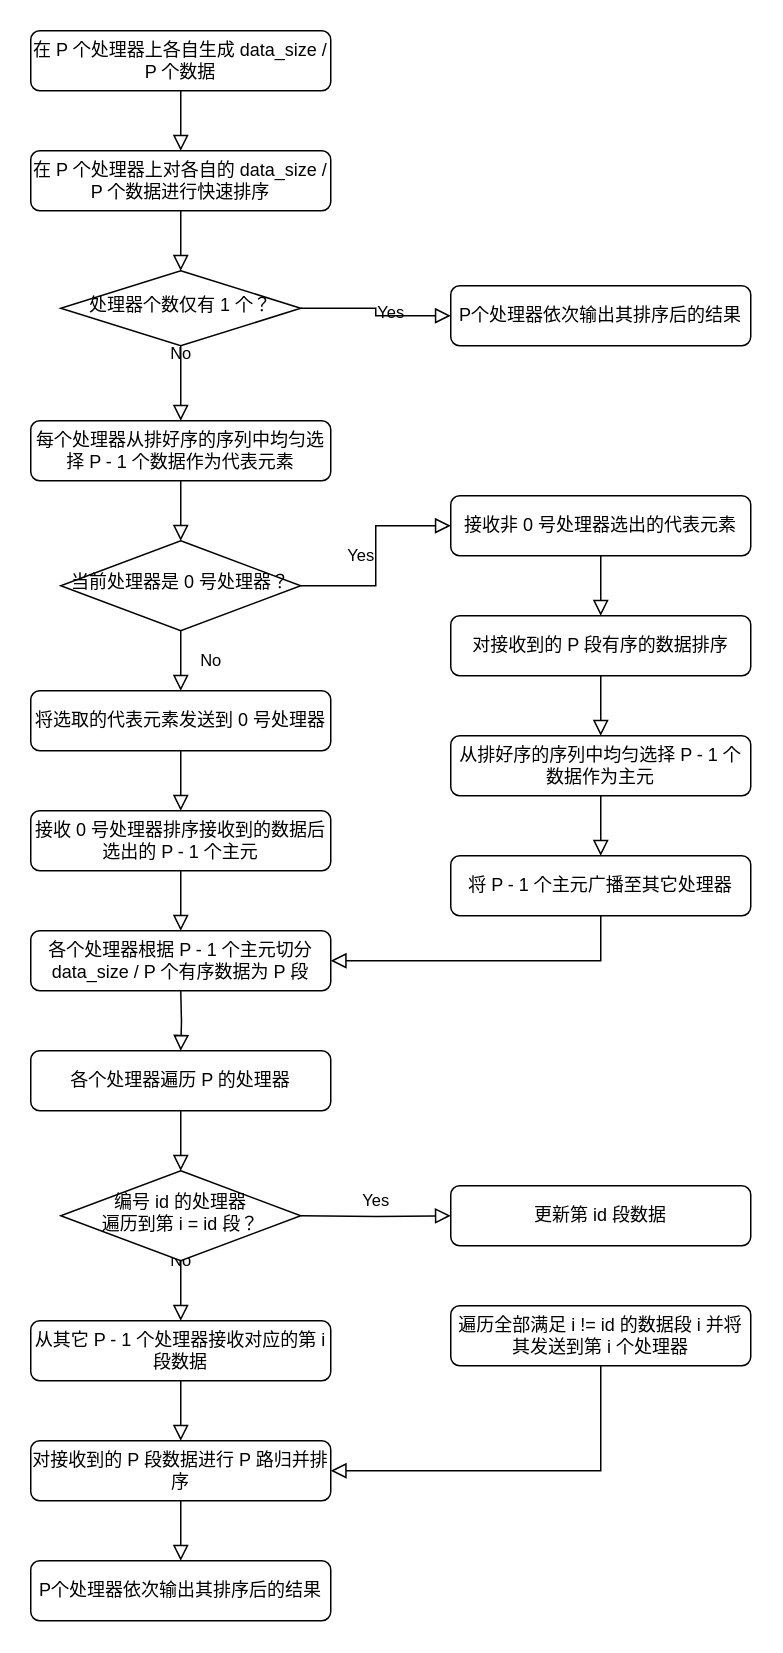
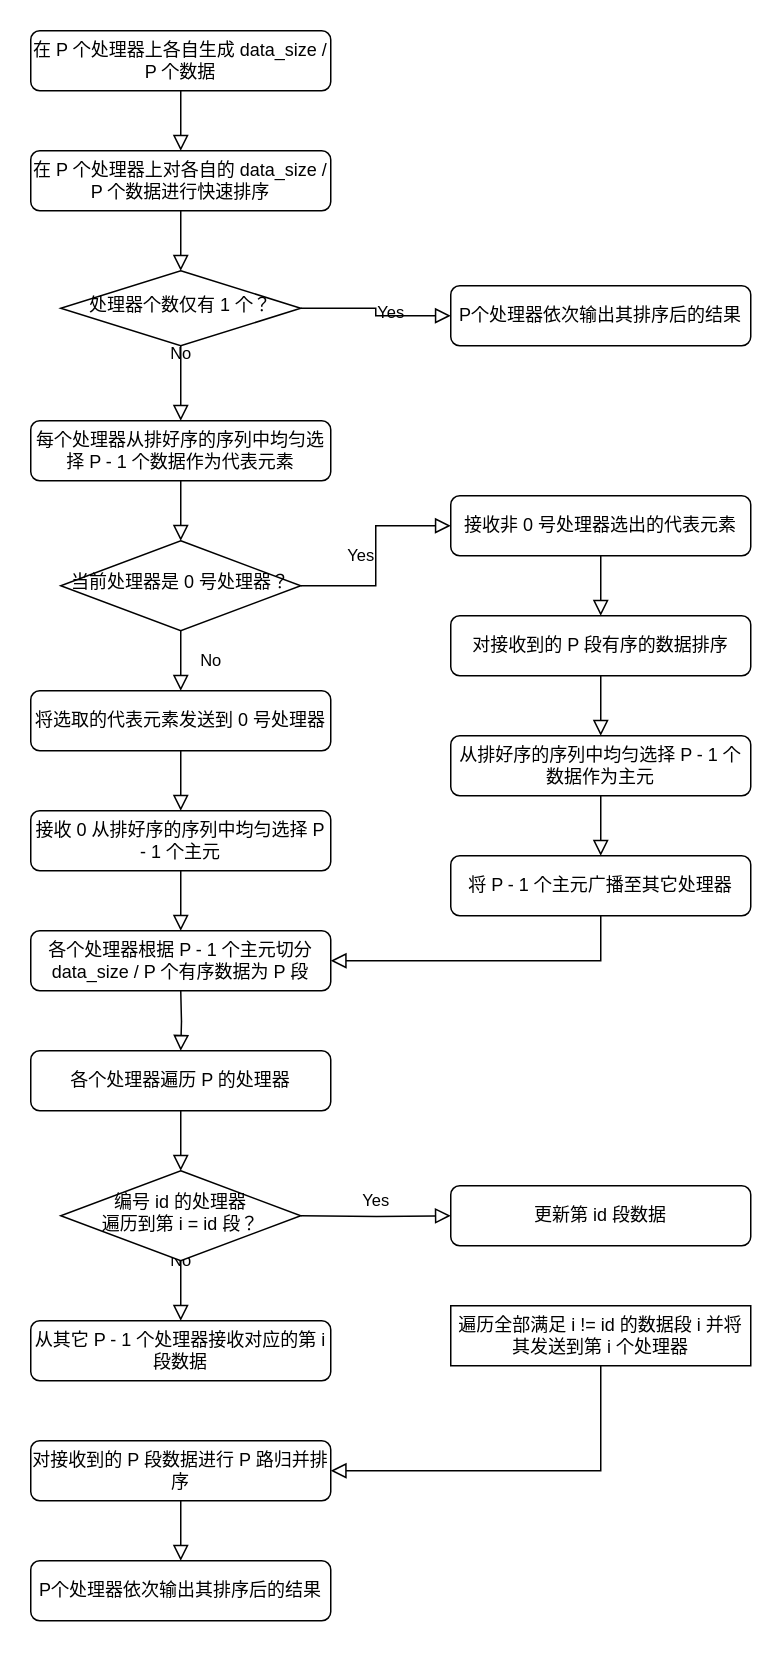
  <mxCell id="0" />
  <mxCell id="1" parent="0" />
  <mxCell id="2" value="" style="rounded=0;html=1;jettySize=auto;orthogonalLoop=1;fontSize=11;endArrow=block;endFill=0;endSize=8;strokeWidth=1;shadow=0;labelBackgroundColor=none;edgeStyle=orthogonalEdgeStyle;" parent="1" source="3" target="6" edge="1"><mxGeometry relative="1" as="geometry" /></mxCell>
  <mxCell id="3" value="在 P 个处理器上对各自的 data_size / P 个数据进行快速排序" style="rounded=1;whiteSpace=wrap;html=1;fontSize=12;glass=0;strokeWidth=1;shadow=0;" parent="1" vertex="1"><mxGeometry x="20" y="100" width="200" height="40" as="geometry" /></mxCell>
  <mxCell id="4" value="No" style="rounded=0;html=1;jettySize=auto;orthogonalLoop=1;fontSize=11;endArrow=block;endFill=0;endSize=8;strokeWidth=1;shadow=0;labelBackgroundColor=none;edgeStyle=orthogonalEdgeStyle;" parent="1" source="6" edge="1"><mxGeometry y="20" relative="1" as="geometry"><mxPoint as="offset" /><mxPoint x="120" y="280" as="targetPoint" /></mxGeometry></mxCell>
  <mxCell id="5" value="Yes" style="edgeStyle=orthogonalEdgeStyle;rounded=0;html=1;jettySize=auto;orthogonalLoop=1;fontSize=11;endArrow=block;endFill=0;endSize=8;strokeWidth=1;shadow=0;labelBackgroundColor=none;" parent="1" source="6" target="7" edge="1"><mxGeometry y="10" relative="1" as="geometry"><mxPoint as="offset" /></mxGeometry></mxCell>
  <mxCell id="6" value="处理器个数仅有 1 个？" style="rhombus;whiteSpace=wrap;html=1;shadow=0;fontFamily=Helvetica;fontSize=12;align=center;strokeWidth=1;spacing=6;spacingTop=-4;" parent="1" vertex="1"><mxGeometry x="40" y="180" width="160" height="50" as="geometry" /></mxCell>
  <mxCell id="7" value="P个处理器依次输出其排序后的结果" style="rounded=1;whiteSpace=wrap;html=1;fontSize=12;glass=0;strokeWidth=1;shadow=0;" parent="1" vertex="1"><mxGeometry x="300" y="190" width="200" height="40" as="geometry" /></mxCell>
  <mxCell id="8" value="No" style="rounded=0;html=1;jettySize=auto;orthogonalLoop=1;fontSize=11;endArrow=block;endFill=0;endSize=8;strokeWidth=1;shadow=0;labelBackgroundColor=none;edgeStyle=orthogonalEdgeStyle;" parent="1" source="10" target="11" edge="1"><mxGeometry y="20" relative="1" as="geometry"><mxPoint as="offset" /></mxGeometry></mxCell>
  <mxCell id="9" value="Yes" style="edgeStyle=orthogonalEdgeStyle;rounded=0;html=1;jettySize=auto;orthogonalLoop=1;fontSize=11;endArrow=block;endFill=0;endSize=8;strokeWidth=1;shadow=0;labelBackgroundColor=none;entryX=0;entryY=0.5;entryDx=0;entryDy=0;" parent="1" source="10" target="12" edge="1"><mxGeometry y="10" relative="1" as="geometry"><mxPoint as="offset" /></mxGeometry></mxCell>
  <mxCell id="10" value="当前处理器是 0 号处理器？" style="rhombus;whiteSpace=wrap;html=1;shadow=0;fontFamily=Helvetica;fontSize=12;align=center;strokeWidth=1;spacing=6;spacingTop=-4;" parent="1" vertex="1"><mxGeometry x="40" y="360" width="160" height="60" as="geometry" /></mxCell>
  <mxCell id="11" value="将选取的代表元素发送到 0 号处理器" style="rounded=1;whiteSpace=wrap;html=1;fontSize=12;glass=0;strokeWidth=1;shadow=0;" parent="1" vertex="1"><mxGeometry x="20" y="460" width="200" height="40" as="geometry" /></mxCell>
  <mxCell id="12" value="接收非 0 号处理器选出的代表元素" style="rounded=1;whiteSpace=wrap;html=1;fontSize=12;glass=0;strokeWidth=1;shadow=0;" parent="1" vertex="1"><mxGeometry x="300" y="330" width="200" height="40" as="geometry" /></mxCell>
  <mxCell id="13" value="" style="rounded=0;html=1;jettySize=auto;orthogonalLoop=1;fontSize=11;endArrow=block;endFill=0;endSize=8;strokeWidth=1;shadow=0;labelBackgroundColor=none;edgeStyle=orthogonalEdgeStyle;" edge="1" parent="1" source="14"><mxGeometry relative="1" as="geometry"><mxPoint x="120" y="100" as="targetPoint" /></mxGeometry></mxCell>
  <mxCell id="14" value="在 P 个处理器上各自生成 data_size / P 个数据" style="rounded=1;whiteSpace=wrap;html=1;fontSize=12;glass=0;strokeWidth=1;shadow=0;" vertex="1" parent="1"><mxGeometry x="20" y="20" width="200" height="40" as="geometry" /></mxCell>
  <mxCell id="15" value="每个处理器从排好序的序列中均匀选择 P - 1 个数据作为代表元素" style="rounded=1;whiteSpace=wrap;html=1;fontSize=12;glass=0;strokeWidth=1;shadow=0;" vertex="1" parent="1"><mxGeometry x="20" y="280" width="200" height="40" as="geometry" /></mxCell>
- <mxCell id="16" value="接收 0 号处理器排序接收到的数据后选出的 P - 1 个主元" style="rounded=1;whiteSpace=wrap;html=1;fontSize=12;glass=0;strokeWidth=1;shadow=0;" vertex="1" parent="1"><mxGeometry x="20" y="540" width="200" height="40" as="geometry" /></mxCell>
+ <mxCell id="16" value="接收 0 从排好序的序列中均匀选择 P - 1 个主元" style="rounded=1;whiteSpace=wrap;html=1;fontSize=12;glass=0;strokeWidth=1;shadow=0;" vertex="1" parent="1"><mxGeometry x="20" y="540" width="200" height="40" as="geometry" /></mxCell>
  <mxCell id="17" value="" style="rounded=0;html=1;jettySize=auto;orthogonalLoop=1;fontSize=11;endArrow=block;endFill=0;endSize=8;strokeWidth=1;shadow=0;labelBackgroundColor=none;edgeStyle=orthogonalEdgeStyle;exitX=0.5;exitY=1;exitDx=0;exitDy=0;" edge="1" parent="1" source="11" target="16"><mxGeometry relative="1" as="geometry"><mxPoint x="260" y="510" as="sourcePoint" /><mxPoint x="130" y="190" as="targetPoint" /></mxGeometry></mxCell>
  <mxCell id="18" value="" style="rounded=0;html=1;jettySize=auto;orthogonalLoop=1;fontSize=11;endArrow=block;endFill=0;endSize=8;strokeWidth=1;shadow=0;labelBackgroundColor=none;edgeStyle=orthogonalEdgeStyle;exitX=0.5;exitY=1;exitDx=0;exitDy=0;entryX=0.5;entryY=0;entryDx=0;entryDy=0;" edge="1" parent="1" source="15" target="10"><mxGeometry relative="1" as="geometry"><mxPoint x="130" y="510" as="sourcePoint" /><mxPoint x="130" y="550" as="targetPoint" /></mxGeometry></mxCell>
  <mxCell id="19" value="对接收到的&amp;nbsp;P 段有序的数据排序" style="rounded=1;whiteSpace=wrap;html=1;fontSize=12;glass=0;strokeWidth=1;shadow=0;" vertex="1" parent="1"><mxGeometry x="300" y="410" width="200" height="40" as="geometry" /></mxCell>
  <mxCell id="20" value="从排好序的序列中均匀选择 P - 1 个数据作为主元" style="rounded=1;whiteSpace=wrap;html=1;fontSize=12;glass=0;strokeWidth=1;shadow=0;" vertex="1" parent="1"><mxGeometry x="300" y="490" width="200" height="40" as="geometry" /></mxCell>
  <mxCell id="21" value="将 P - 1 个主元广播至其它处理器" style="rounded=1;whiteSpace=wrap;html=1;fontSize=12;glass=0;strokeWidth=1;shadow=0;" vertex="1" parent="1"><mxGeometry x="300" y="570" width="200" height="40" as="geometry" /></mxCell>
  <mxCell id="22" value="" style="rounded=0;html=1;jettySize=auto;orthogonalLoop=1;fontSize=11;endArrow=block;endFill=0;endSize=8;strokeWidth=1;shadow=0;labelBackgroundColor=none;edgeStyle=orthogonalEdgeStyle;exitX=0.5;exitY=1;exitDx=0;exitDy=0;entryX=0.5;entryY=0;entryDx=0;entryDy=0;" edge="1" parent="1" source="12" target="19"><mxGeometry relative="1" as="geometry"><mxPoint x="130" y="540" as="sourcePoint" /><mxPoint x="410" y="420" as="targetPoint" /></mxGeometry></mxCell>
  <mxCell id="23" value="" style="rounded=0;html=1;jettySize=auto;orthogonalLoop=1;fontSize=11;endArrow=block;endFill=0;endSize=8;strokeWidth=1;shadow=0;labelBackgroundColor=none;edgeStyle=orthogonalEdgeStyle;entryX=0.5;entryY=0;entryDx=0;entryDy=0;exitX=0.5;exitY=1;exitDx=0;exitDy=0;" edge="1" parent="1" source="19" target="20"><mxGeometry relative="1" as="geometry"><mxPoint x="430" y="470" as="sourcePoint" /><mxPoint x="410" y="420" as="targetPoint" /></mxGeometry></mxCell>
  <mxCell id="24" value="" style="rounded=0;html=1;jettySize=auto;orthogonalLoop=1;fontSize=11;endArrow=block;endFill=0;endSize=8;strokeWidth=1;shadow=0;labelBackgroundColor=none;edgeStyle=orthogonalEdgeStyle;entryX=0.5;entryY=0;entryDx=0;entryDy=0;exitX=0.5;exitY=1;exitDx=0;exitDy=0;" edge="1" parent="1" source="20" target="21"><mxGeometry relative="1" as="geometry"><mxPoint x="410" y="550" as="sourcePoint" /><mxPoint x="410" y="500" as="targetPoint" /></mxGeometry></mxCell>
  <mxCell id="25" value="各个处理器根据 P - 1 个主元切分 data_size / P 个有序数据为 P 段" style="rounded=1;whiteSpace=wrap;html=1;fontSize=12;glass=0;strokeWidth=1;shadow=0;" vertex="1" parent="1"><mxGeometry x="20" y="620" width="200" height="40" as="geometry" /></mxCell>
  <mxCell id="26" value="" style="rounded=0;html=1;jettySize=auto;orthogonalLoop=1;fontSize=11;endArrow=block;endFill=0;endSize=8;strokeWidth=1;shadow=0;labelBackgroundColor=none;edgeStyle=orthogonalEdgeStyle;exitX=0.5;exitY=1;exitDx=0;exitDy=0;entryX=0.5;entryY=0;entryDx=0;entryDy=0;" edge="1" parent="1" source="16" target="25"><mxGeometry relative="1" as="geometry"><mxPoint x="130" y="510" as="sourcePoint" /><mxPoint x="130" y="550" as="targetPoint" /></mxGeometry></mxCell>
  <mxCell id="27" value="" style="rounded=0;html=1;jettySize=auto;orthogonalLoop=1;fontSize=11;endArrow=block;endFill=0;endSize=8;strokeWidth=1;shadow=0;labelBackgroundColor=none;edgeStyle=orthogonalEdgeStyle;exitX=0.5;exitY=1;exitDx=0;exitDy=0;entryX=1;entryY=0.5;entryDx=0;entryDy=0;" edge="1" parent="1" source="21" target="25"><mxGeometry relative="1" as="geometry"><mxPoint x="130" y="590" as="sourcePoint" /><mxPoint x="130" y="630" as="targetPoint" /></mxGeometry></mxCell>
  <mxCell id="28" value="" style="rounded=0;html=1;jettySize=auto;orthogonalLoop=1;fontSize=11;endArrow=block;endFill=0;endSize=8;strokeWidth=1;shadow=0;labelBackgroundColor=none;edgeStyle=orthogonalEdgeStyle;exitX=0.5;exitY=1;exitDx=0;exitDy=0;entryX=0.5;entryY=0;entryDx=0;entryDy=0;" edge="1" parent="1"><mxGeometry relative="1" as="geometry"><mxPoint x="120" y="660" as="sourcePoint" /><mxPoint x="120" y="700" as="targetPoint" /></mxGeometry></mxCell>
  <mxCell id="29" value="No" style="rounded=0;html=1;jettySize=auto;orthogonalLoop=1;fontSize=11;endArrow=block;endFill=0;endSize=8;strokeWidth=1;shadow=0;labelBackgroundColor=none;edgeStyle=orthogonalEdgeStyle;" edge="1" parent="1" source="30"><mxGeometry y="20" relative="1" as="geometry"><mxPoint as="offset" /><mxPoint x="120" y="880" as="targetPoint" /></mxGeometry></mxCell>
  <mxCell id="30" value="编号 id 的处理器&lt;br&gt;遍历到第 i = id 段？" style="rhombus;whiteSpace=wrap;html=1;shadow=0;fontFamily=Helvetica;fontSize=12;align=center;strokeWidth=1;spacing=6;spacingTop=-4;" vertex="1" parent="1"><mxGeometry x="40" y="780" width="160" height="60" as="geometry" /></mxCell>
  <mxCell id="31" value="各个处理器遍历 P 的处理器" style="rounded=1;whiteSpace=wrap;html=1;fontSize=12;glass=0;strokeWidth=1;shadow=0;" vertex="1" parent="1"><mxGeometry x="20" y="700" width="200" height="40" as="geometry" /></mxCell>
  <mxCell id="32" value="" style="rounded=0;html=1;jettySize=auto;orthogonalLoop=1;fontSize=11;endArrow=block;endFill=0;endSize=8;strokeWidth=1;shadow=0;labelBackgroundColor=none;edgeStyle=orthogonalEdgeStyle;entryX=0.5;entryY=0;entryDx=0;entryDy=0;exitX=0.5;exitY=1;exitDx=0;exitDy=0;" edge="1" parent="1" source="31" target="30"><mxGeometry relative="1" as="geometry"><mxPoint x="150" y="750" as="sourcePoint" /><mxPoint x="130" y="630" as="targetPoint" /></mxGeometry></mxCell>
  <mxCell id="33" value="Yes" style="edgeStyle=orthogonalEdgeStyle;rounded=0;html=1;jettySize=auto;orthogonalLoop=1;fontSize=11;endArrow=block;endFill=0;endSize=8;strokeWidth=1;shadow=0;labelBackgroundColor=none;entryX=0;entryY=0.5;entryDx=0;entryDy=0;" edge="1" parent="1" target="35"><mxGeometry y="10" relative="1" as="geometry"><mxPoint as="offset" /><mxPoint x="200" y="810" as="sourcePoint" /><mxPoint x="300" y="770" as="targetPoint" /></mxGeometry></mxCell>
  <mxCell id="34" value="从其它 P - 1 个处理器接收对应的第 i 段数据" style="rounded=1;whiteSpace=wrap;html=1;fontSize=12;glass=0;strokeWidth=1;shadow=0;" vertex="1" parent="1"><mxGeometry x="20" y="880" width="200" height="40" as="geometry" /></mxCell>
  <mxCell id="35" value="更新第 id 段数据" style="rounded=1;whiteSpace=wrap;html=1;fontSize=12;glass=0;strokeWidth=1;shadow=0;" vertex="1" parent="1"><mxGeometry x="300" y="790" width="200" height="40" as="geometry" /></mxCell>
- <mxCell id="36" value="遍历全部满足 i != id 的数据段 i 并将其发送到第 i 个处理器" style="rounded=1;whiteSpace=wrap;html=1;fontSize=12;glass=0;strokeWidth=1;shadow=0;" vertex="1" parent="1"><mxGeometry x="300" y="870" width="200" height="40" as="geometry" /></mxCell>
+ <mxCell id="36" value="遍历全部满足 i != id 的数据段 i 并将其发送到第 i 个处理器" style="whiteSpace=wrap;html=1;fontSize=12;glass=0;strokeWidth=1;shadow=0;rounded=0;" vertex="1" parent="1"><mxGeometry x="300" y="870" width="200" height="40" as="geometry" /></mxCell>
  <mxCell id="37" value="对接收到的 P 段数据进行 P 路归并排序" style="rounded=1;whiteSpace=wrap;html=1;fontSize=12;glass=0;strokeWidth=1;shadow=0;" vertex="1" parent="1"><mxGeometry x="20" y="960" width="200" height="40" as="geometry" /></mxCell>
- <mxCell id="38" value="" style="rounded=0;html=1;jettySize=auto;orthogonalLoop=1;fontSize=11;endArrow=block;endFill=0;endSize=8;strokeWidth=1;shadow=0;labelBackgroundColor=none;edgeStyle=orthogonalEdgeStyle;entryX=0.5;entryY=0;entryDx=0;entryDy=0;exitX=0.5;exitY=1;exitDx=0;exitDy=0;" edge="1" parent="1" source="34" target="37"><mxGeometry relative="1" as="geometry"><mxPoint x="410" y="820" as="sourcePoint" /><mxPoint x="410" y="860" as="targetPoint" /></mxGeometry></mxCell>
  <mxCell id="39" value="" style="rounded=0;html=1;jettySize=auto;orthogonalLoop=1;fontSize=11;endArrow=block;endFill=0;endSize=8;strokeWidth=1;shadow=0;labelBackgroundColor=none;edgeStyle=orthogonalEdgeStyle;entryX=1;entryY=0.5;entryDx=0;entryDy=0;exitX=0.5;exitY=1;exitDx=0;exitDy=0;" edge="1" parent="1" source="36" target="37"><mxGeometry relative="1" as="geometry"><mxPoint x="130" y="930" as="sourcePoint" /><mxPoint x="130" y="970" as="targetPoint" /></mxGeometry></mxCell>
  <mxCell id="40" value="P个处理器依次输出其排序后的结果" style="rounded=1;whiteSpace=wrap;html=1;fontSize=12;glass=0;strokeWidth=1;shadow=0;" vertex="1" parent="1"><mxGeometry x="20" y="1040" width="200" height="40" as="geometry" /></mxCell>
  <mxCell id="41" value="" style="rounded=0;html=1;jettySize=auto;orthogonalLoop=1;fontSize=11;endArrow=block;endFill=0;endSize=8;strokeWidth=1;shadow=0;labelBackgroundColor=none;edgeStyle=orthogonalEdgeStyle;entryX=0.5;entryY=0;entryDx=0;entryDy=0;exitX=0.5;exitY=1;exitDx=0;exitDy=0;" edge="1" parent="1" source="37" target="40"><mxGeometry relative="1" as="geometry"><mxPoint x="410" y="840" as="sourcePoint" /><mxPoint x="410" y="880" as="targetPoint" /></mxGeometry></mxCell>
